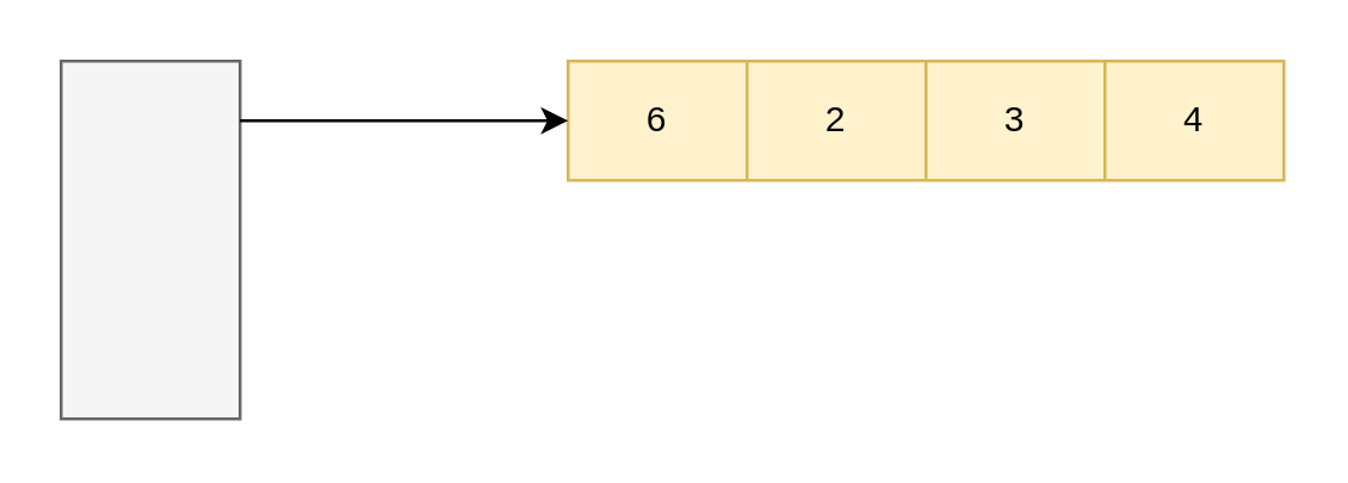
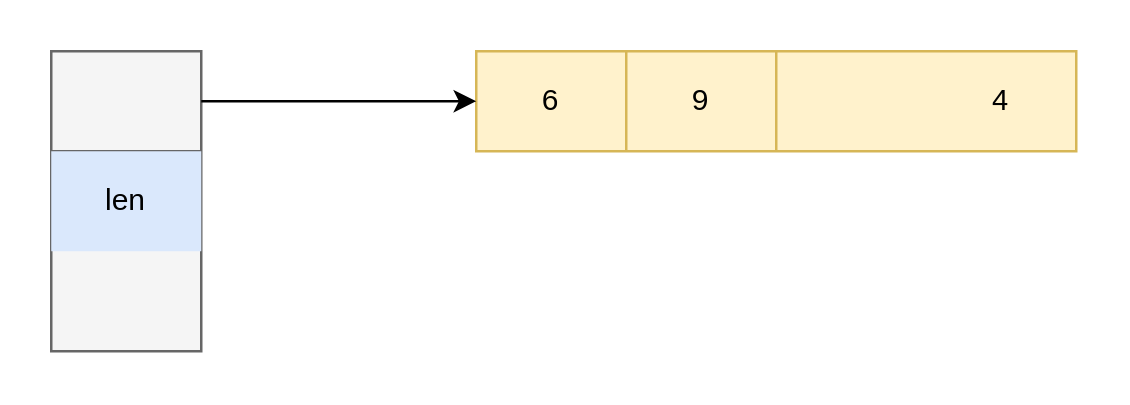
  <mxCell id="0" />
  <mxCell id="1" parent="0" />
  <mxCell id="2" value="" style="shape=table;html=1;whiteSpace=wrap;startSize=0;container=1;collapsible=0;childLayout=tableLayout;fillColor=#f5f5f5;strokeColor=#666666;fontColor=#333333;" parent="1" vertex="1"><mxGeometry x="20" y="20" width="60" height="120" as="geometry" /></mxCell>
  <mxCell id="3" style="shape=partialRectangle;html=1;whiteSpace=wrap;collapsible=0;dropTarget=0;pointerEvents=0;fillColor=none;top=0;left=0;bottom=0;right=0;points=[[0,0.5],[1,0.5]];portConstraint=eastwest;" parent="2" vertex="1"><mxGeometry width="60" height="40" as="geometry" /></mxCell>
  <mxCell id="4" style="shape=partialRectangle;html=1;whiteSpace=wrap;collapsible=0;dropTarget=0;pointerEvents=0;fillColor=none;top=0;left=0;bottom=0;right=0;points=[[0,0.5],[1,0.5]];portConstraint=eastwest;" parent="2" vertex="1"><mxGeometry y="40" width="60" height="40" as="geometry" /></mxCell>
+ <mxCell id="5" value="len" style="shape=partialRectangle;html=1;whiteSpace=wrap;connectable=0;fillColor=#dae8fc;top=0;left=0;bottom=0;right=0;overflow=hidden;strokeColor=#6c8ebf;" parent="4" vertex="1"><mxGeometry width="60" height="40" as="geometry" /></mxCell>
  <mxCell id="6" value="" style="shape=partialRectangle;html=1;whiteSpace=wrap;collapsible=0;dropTarget=0;pointerEvents=0;fillColor=none;top=0;left=0;bottom=0;right=0;points=[[0,0.5],[1,0.5]];portConstraint=eastwest;" parent="2" vertex="1"><mxGeometry y="80" width="60" height="40" as="geometry" /></mxCell>
  <mxCell id="7" value="" style="shape=table;html=1;whiteSpace=wrap;startSize=0;container=1;collapsible=0;childLayout=tableLayout;fillColor=#fff2cc;strokeColor=#d6b656;" parent="1" vertex="1"><mxGeometry x="190" y="20" width="240" height="40" as="geometry" /></mxCell>
  <mxCell id="8" value="" style="shape=partialRectangle;html=1;whiteSpace=wrap;collapsible=0;dropTarget=0;pointerEvents=0;fillColor=none;top=0;left=0;bottom=0;right=0;points=[[0,0.5],[1,0.5]];portConstraint=eastwest;" parent="7" vertex="1"><mxGeometry width="240" height="40" as="geometry" /></mxCell>
  <mxCell id="9" value="6" style="shape=partialRectangle;html=1;whiteSpace=wrap;connectable=0;fillColor=none;top=0;left=0;bottom=0;right=0;overflow=hidden;" parent="8" vertex="1"><mxGeometry width="60" height="40" as="geometry" /></mxCell>
- <mxCell id="10" value="2" style="shape=partialRectangle;html=1;whiteSpace=wrap;connectable=0;fillColor=none;top=0;left=0;bottom=0;right=0;overflow=hidden;" parent="8" vertex="1"><mxGeometry x="60" width="60" height="40" as="geometry" /></mxCell>
- <mxCell id="11" value="3" style="shape=partialRectangle;html=1;whiteSpace=wrap;connectable=0;fillColor=none;top=0;left=0;bottom=0;right=0;overflow=hidden;" parent="8" vertex="1"><mxGeometry x="120" width="60" height="40" as="geometry" /></mxCell>
+ <mxCell id="10" value="9" style="shape=partialRectangle;html=1;whiteSpace=wrap;connectable=0;fillColor=none;top=0;left=0;bottom=0;right=0;overflow=hidden;" parent="8" vertex="1"><mxGeometry x="60" width="60" height="40" as="geometry" /></mxCell>
  <mxCell id="12" value="4" style="shape=partialRectangle;html=1;whiteSpace=wrap;connectable=0;fillColor=none;top=0;left=0;bottom=0;right=0;overflow=hidden;" parent="8" vertex="1"><mxGeometry x="180" width="60" height="40" as="geometry" /></mxCell>
  <mxCell id="13" value="" style="endArrow=classic;html=1;exitX=1;exitY=0.5;exitDx=0;exitDy=0;entryX=0;entryY=0.5;entryDx=0;entryDy=0;" parent="1" source="3" target="8" edge="1"><mxGeometry width="50" height="50" relative="1" as="geometry"><mxPoint x="250" y="140" as="sourcePoint" /><mxPoint x="300" y="90" as="targetPoint" /></mxGeometry></mxCell>
